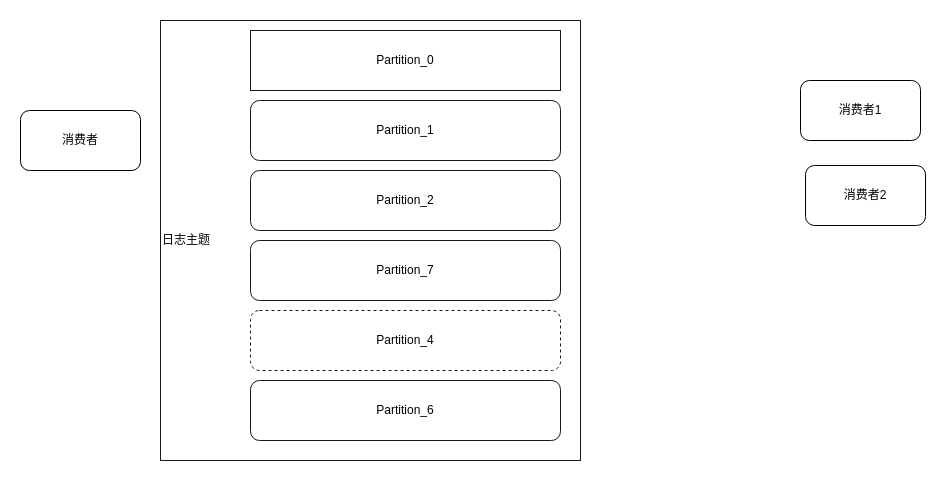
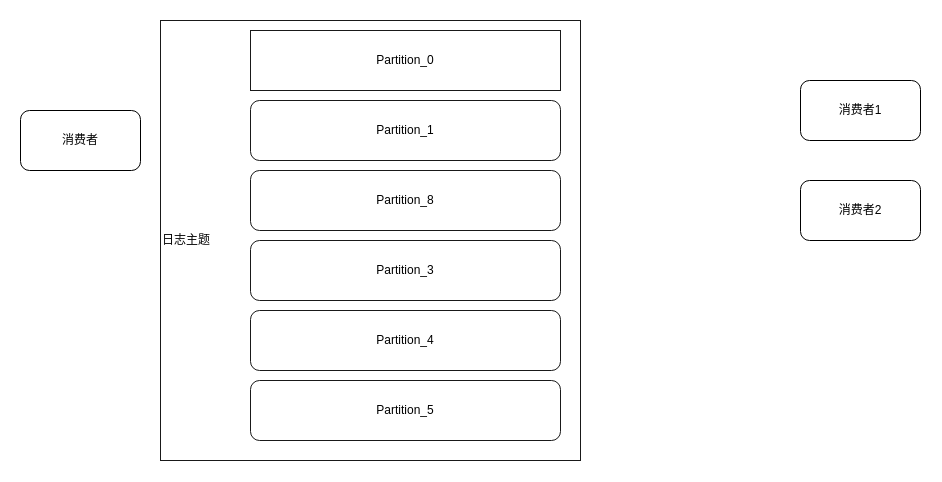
  <mxCell id="0" />
  <mxCell id="1" parent="0" />
  <mxCell id="2" value="消费者" style="rounded=1;whiteSpace=wrap;html=1;" vertex="1" parent="1"><mxGeometry x="20" y="110" width="120" height="60" as="geometry" /></mxCell>
  <mxCell id="3" value="日志主题" style="rounded=0;whiteSpace=wrap;html=1;opacity=90;align=left;" vertex="1" parent="1"><mxGeometry x="160" y="20" width="420" height="440" as="geometry" /></mxCell>
  <mxCell id="4" value="Partition_0" style="whiteSpace=wrap;html=1;opacity=90;rounded=0;" vertex="1" parent="1"><mxGeometry x="250" y="30" width="310" height="60" as="geometry" /></mxCell>
  <mxCell id="5" value="Partition_1" style="rounded=1;whiteSpace=wrap;html=1;opacity=90;" vertex="1" parent="1"><mxGeometry x="250" y="100" width="310" height="60" as="geometry" /></mxCell>
- <mxCell id="6" value="Partition_2" style="rounded=1;whiteSpace=wrap;html=1;opacity=90;" vertex="1" parent="1"><mxGeometry x="250" y="170" width="310" height="60" as="geometry" /></mxCell>
- <mxCell id="7" value="Partition_7" style="rounded=1;whiteSpace=wrap;html=1;opacity=90;" vertex="1" parent="1"><mxGeometry x="250" y="240" width="310" height="60" as="geometry" /></mxCell>
- <mxCell id="8" value="Partition_4" style="rounded=1;whiteSpace=wrap;html=1;opacity=90;dashed=1;" vertex="1" parent="1"><mxGeometry x="250" y="310" width="310" height="60" as="geometry" /></mxCell>
- <mxCell id="9" value="Partition_6" style="rounded=1;whiteSpace=wrap;html=1;opacity=90;" vertex="1" parent="1"><mxGeometry x="250" y="380" width="310" height="60" as="geometry" /></mxCell>
+ <mxCell id="6" value="Partition_8" style="rounded=1;whiteSpace=wrap;html=1;opacity=90;" vertex="1" parent="1"><mxGeometry x="250" y="170" width="310" height="60" as="geometry" /></mxCell>
+ <mxCell id="7" value="Partition_3" style="rounded=1;whiteSpace=wrap;html=1;opacity=90;" vertex="1" parent="1"><mxGeometry x="250" y="240" width="310" height="60" as="geometry" /></mxCell>
+ <mxCell id="8" value="Partition_4" style="rounded=1;whiteSpace=wrap;html=1;opacity=90;" vertex="1" parent="1"><mxGeometry x="250" y="310" width="310" height="60" as="geometry" /></mxCell>
+ <mxCell id="9" value="Partition_5" style="rounded=1;whiteSpace=wrap;html=1;opacity=90;" vertex="1" parent="1"><mxGeometry x="250" y="380" width="310" height="60" as="geometry" /></mxCell>
  <mxCell id="10" value="消费者1" style="rounded=1;whiteSpace=wrap;html=1;" vertex="1" parent="1"><mxGeometry x="800" y="80" width="120" height="60" as="geometry" /></mxCell>
- <mxCell id="11" value="消费者2" style="rounded=1;whiteSpace=wrap;html=1;" vertex="1" parent="1"><mxGeometry x="805" y="165" width="120" height="60" as="geometry" /></mxCell>
+ <mxCell id="11" value="消费者2" style="rounded=1;whiteSpace=wrap;html=1;" vertex="1" parent="1"><mxGeometry x="800" y="180" width="120" height="60" as="geometry" /></mxCell>
